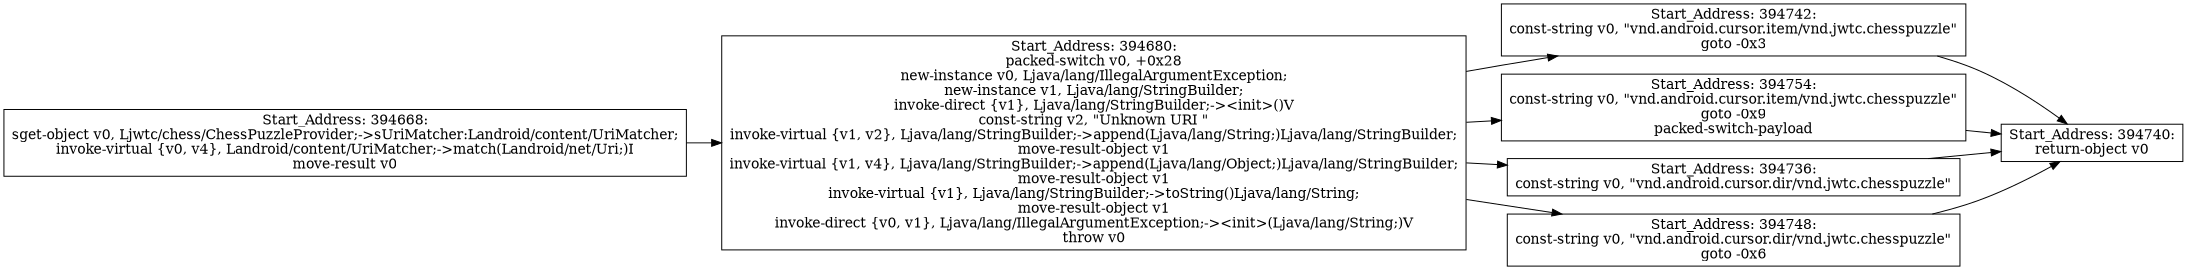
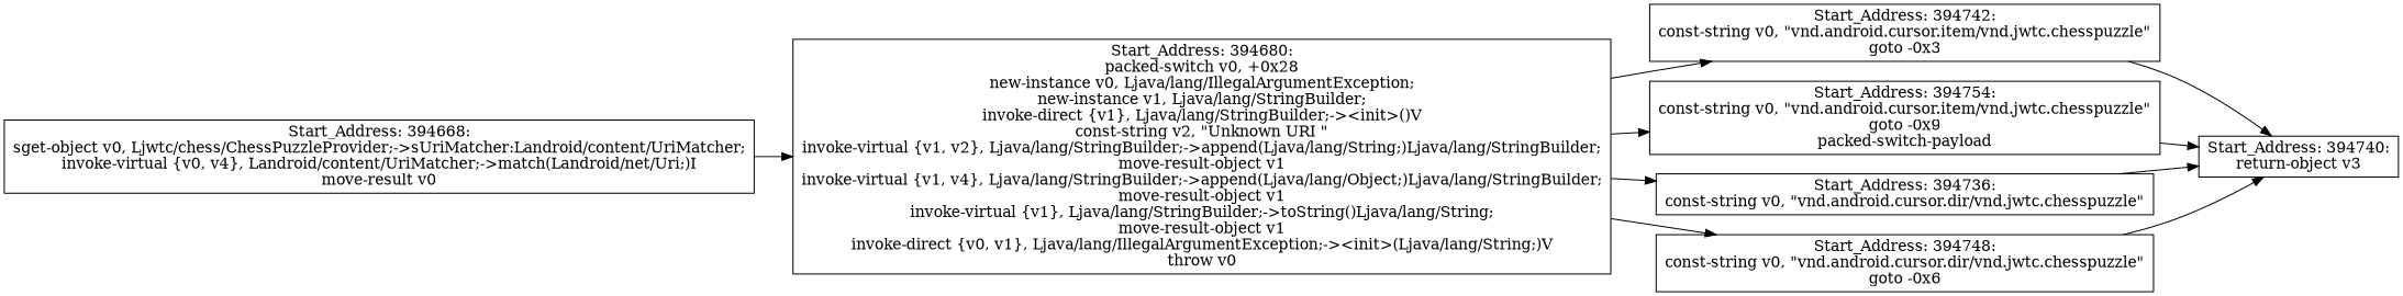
  digraph {
    rankdir=LR
    node [shape=rectangle]
    n1 [label="Start_Address: 394742:\nconst-string v0, \"vnd.android.cursor.item/vnd.jwtc.chesspuzzle\"\ngoto -0x3\n"]
-   n2 [label="Start_Address: 394740:\nreturn-object v0\n"]
+   n2 [label="Start_Address: 394740:\nreturn-object v3\n"]
    n3 [label="Start_Address: 394668:\nsget-object v0, Ljwtc/chess/ChessPuzzleProvider;->sUriMatcher:Landroid/content/UriMatcher;\ninvoke-virtual {v0, v4}, Landroid/content/UriMatcher;->match(Landroid/net/Uri;)I\nmove-result v0\n"]
    n4 [label="Start_Address: 394680:\npacked-switch v0, +0x28\nnew-instance v0, Ljava/lang/IllegalArgumentException;\nnew-instance v1, Ljava/lang/StringBuilder;\ninvoke-direct {v1}, Ljava/lang/StringBuilder;-><init>()V\nconst-string v2, \"Unknown URI \"\ninvoke-virtual {v1, v2}, Ljava/lang/StringBuilder;->append(Ljava/lang/String;)Ljava/lang/StringBuilder;\nmove-result-object v1\ninvoke-virtual {v1, v4}, Ljava/lang/StringBuilder;->append(Ljava/lang/Object;)Ljava/lang/StringBuilder;\nmove-result-object v1\ninvoke-virtual {v1}, Ljava/lang/StringBuilder;->toString()Ljava/lang/String;\nmove-result-object v1\ninvoke-direct {v0, v1}, Ljava/lang/IllegalArgumentException;-><init>(Ljava/lang/String;)V\nthrow v0\n"]
    n5 [label="Start_Address: 394754:\nconst-string v0, \"vnd.android.cursor.item/vnd.jwtc.chesspuzzle\"\ngoto -0x9\npacked-switch-payload\n" root=true]
    n6 [label="Start_Address: 394736:\nconst-string v0, \"vnd.android.cursor.dir/vnd.jwtc.chesspuzzle\"\n"]
    n7 [label="Start_Address: 394748:\nconst-string v0, \"vnd.android.cursor.dir/vnd.jwtc.chesspuzzle\"\ngoto -0x6\n"]
    n1 -> n2
    n3 -> n4
    n4 -> n1
    n4 -> n5
    n4 -> n6
    n4 -> n7
    n5 -> n2
    n6 -> n2
    n7 -> n2
  }
